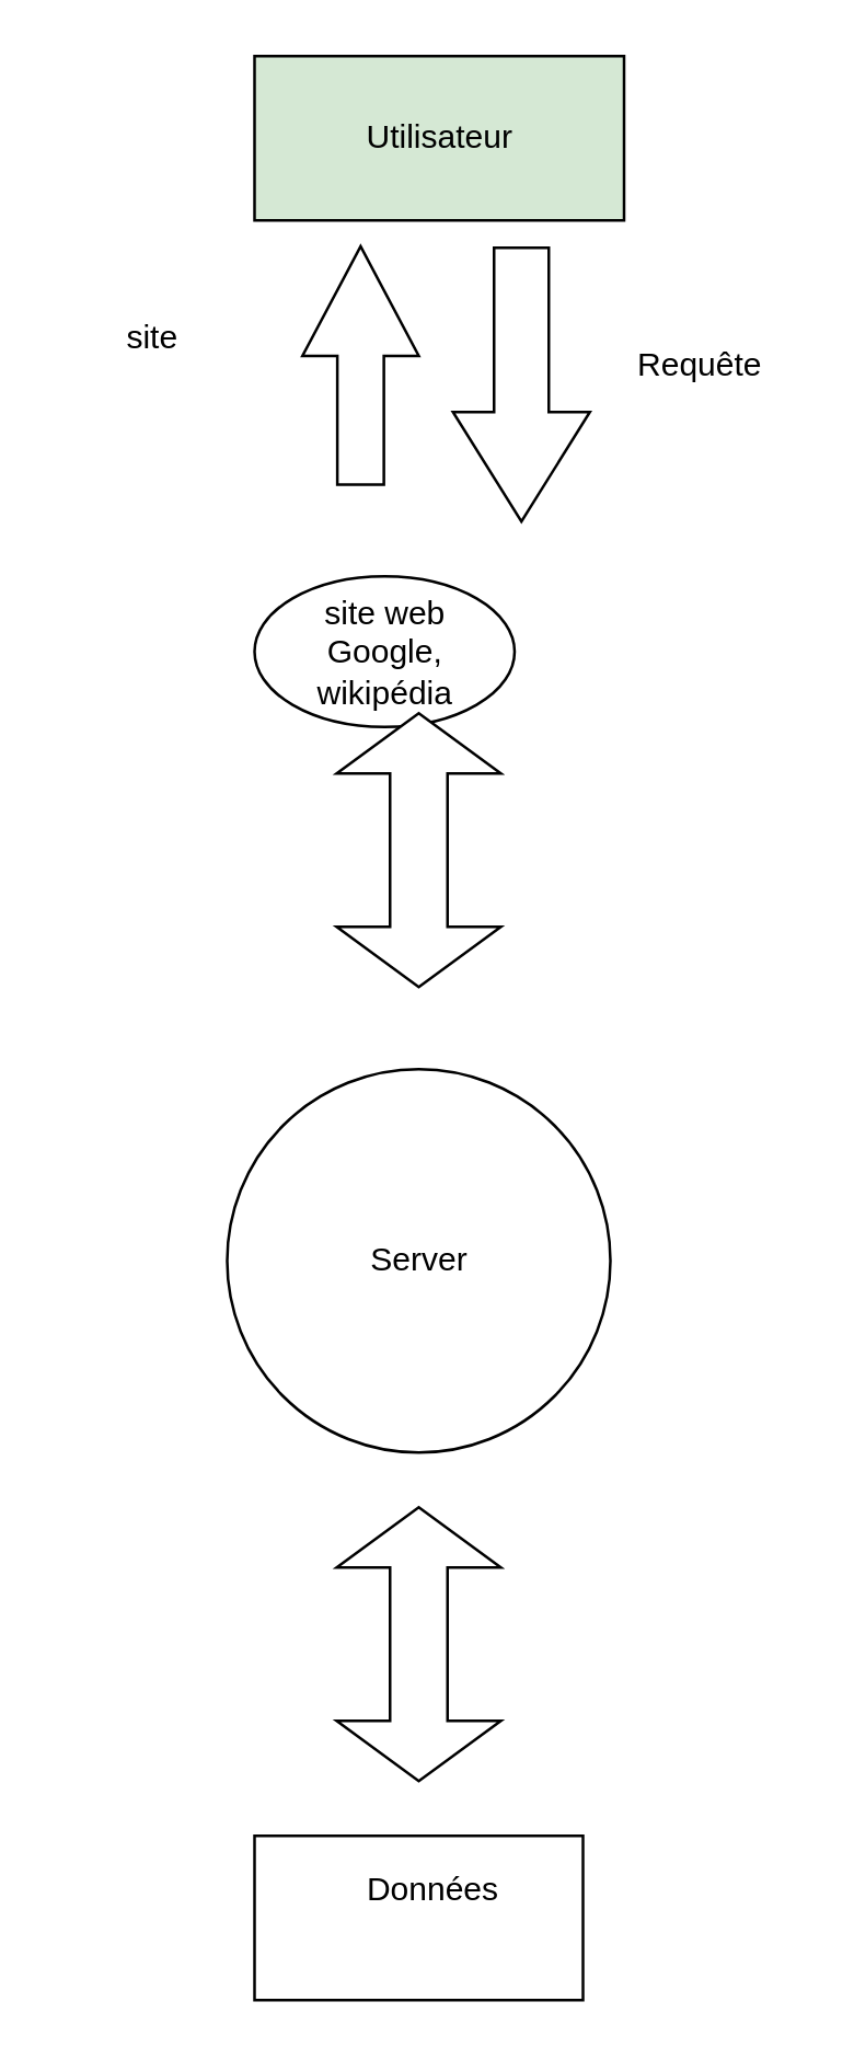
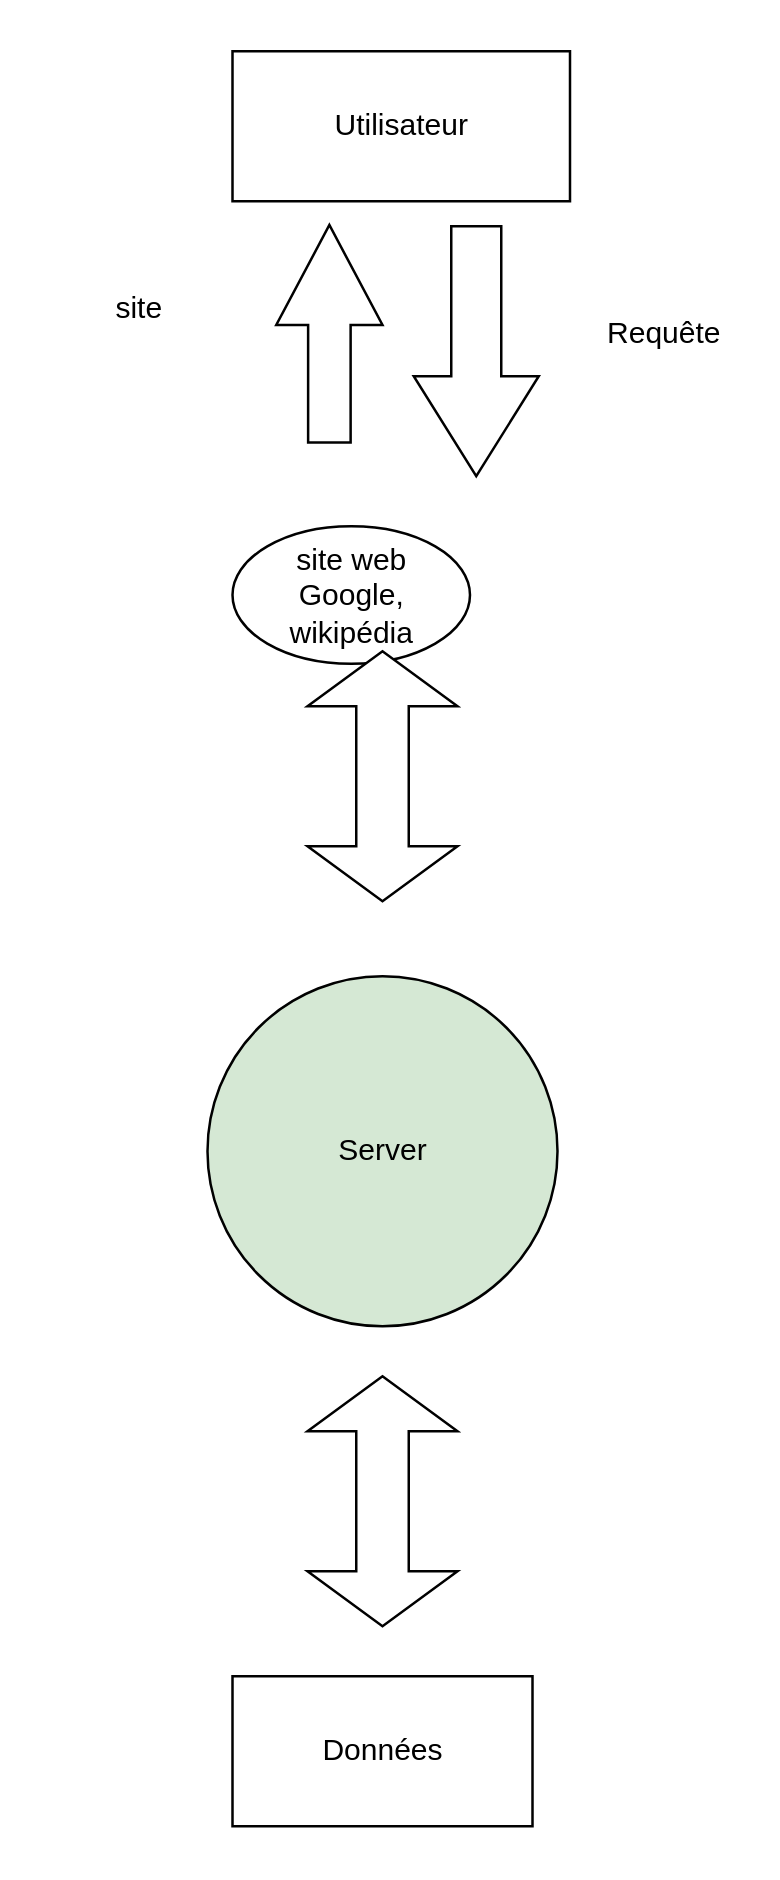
  <mxCell id="0" />
  <mxCell id="1" parent="0" />
- <mxCell id="2" value="Server" style="ellipse;whiteSpace=wrap;html=1;aspect=fixed;" vertex="1" parent="1"><mxGeometry x="82.5" y="390" width="140" height="140" as="geometry" /></mxCell>
- <mxCell id="3" value="Utilisateur" style="rounded=0;whiteSpace=wrap;html=1;fillColor=#d5e8d4;" vertex="1" parent="1"><mxGeometry x="92.5" y="20" width="135" height="60" as="geometry" /></mxCell>
+ <mxCell id="2" value="Server" style="ellipse;whiteSpace=wrap;html=1;aspect=fixed;fillColor=#d5e8d4;" vertex="1" parent="1"><mxGeometry x="82.5" y="390" width="140" height="140" as="geometry" /></mxCell>
+ <mxCell id="3" value="Utilisateur" style="rounded=0;whiteSpace=wrap;html=1;" vertex="1" parent="1"><mxGeometry x="92.5" y="20" width="135" height="60" as="geometry" /></mxCell>
  <mxCell id="4" value="site web&lt;br&gt;Google, wikipédia" style="ellipse;whiteSpace=wrap;html=1;" vertex="1" parent="1"><mxGeometry x="92.5" y="210" width="95" height="55" as="geometry" /></mxCell>
  <mxCell id="5" value="" style="html=1;shadow=0;dashed=0;align=center;verticalAlign=middle;shape=mxgraph.arrows2.twoWayArrow;dy=0.65;dx=22;rotation=90;" vertex="1" parent="1"><mxGeometry x="102.5" y="280" width="100" height="60" as="geometry" /></mxCell>
  <mxCell id="6" value="" style="html=1;shadow=0;dashed=0;align=center;verticalAlign=middle;shape=mxgraph.arrows2.arrow;dy=0.6;dx=40;direction=south;notch=0;" vertex="1" parent="1"><mxGeometry x="165" y="90" width="50" height="100" as="geometry" /></mxCell>
- <mxCell id="7" value="Requête" style="text;html=1;align=center;verticalAlign=middle;resizable=0;points=[];autosize=1;strokeColor=none;fillColor=none;" vertex="1" parent="1"><mxGeometry x="220" y="118" width="70" height="30" as="geometry" /></mxCell>
+ <mxCell id="7" value="Requête" style="text;html=1;align=center;verticalAlign=middle;resizable=0;points=[];autosize=1;strokeColor=none;fillColor=none;" vertex="1" parent="1"><mxGeometry x="230" y="118" width="70" height="30" as="geometry" /></mxCell>
  <mxCell id="8" value="" style="html=1;shadow=0;dashed=0;align=center;verticalAlign=middle;shape=mxgraph.arrows2.arrow;dy=0.6;dx=40;direction=north;notch=0;" vertex="1" parent="1"><mxGeometry x="110" y="89.5" width="42.5" height="87" as="geometry" /></mxCell>
  <mxCell id="9" value="site" style="text;html=1;align=center;verticalAlign=middle;resizable=0;points=[];autosize=1;strokeColor=none;fillColor=none;" vertex="1" parent="1"><mxGeometry x="20" y="108" width="70" height="30" as="geometry" /></mxCell>
  <mxCell id="10" value="" style="html=1;shadow=0;dashed=0;align=center;verticalAlign=middle;shape=mxgraph.arrows2.twoWayArrow;dy=0.65;dx=22;rotation=90;" vertex="1" parent="1"><mxGeometry x="102.5" y="570" width="100" height="60" as="geometry" /></mxCell>
  <mxCell id="11" value="" style="rounded=0;whiteSpace=wrap;html=1;" vertex="1" parent="1"><mxGeometry x="92.5" y="670" width="120" height="60" as="geometry" /></mxCell>
- <mxCell id="12" value="Données&lt;br&gt;" style="text;html=1;strokeColor=none;fillColor=none;align=center;verticalAlign=middle;whiteSpace=wrap;rounded=0;" vertex="1" parent="1"><mxGeometry x="127.5" y="675" width="60" height="30" as="geometry" /></mxCell>
+ <mxCell id="12" value="Données&lt;br&gt;" style="text;html=1;strokeColor=none;fillColor=none;align=center;verticalAlign=middle;whiteSpace=wrap;rounded=0;" vertex="1" parent="1"><mxGeometry x="122.5" y="685" width="60" height="30" as="geometry" /></mxCell>
